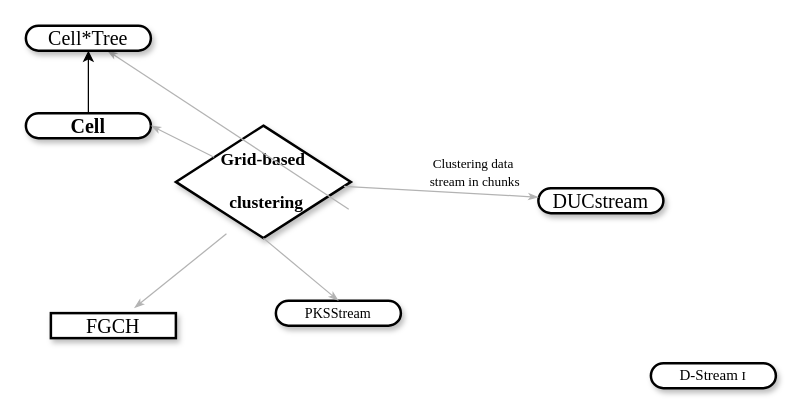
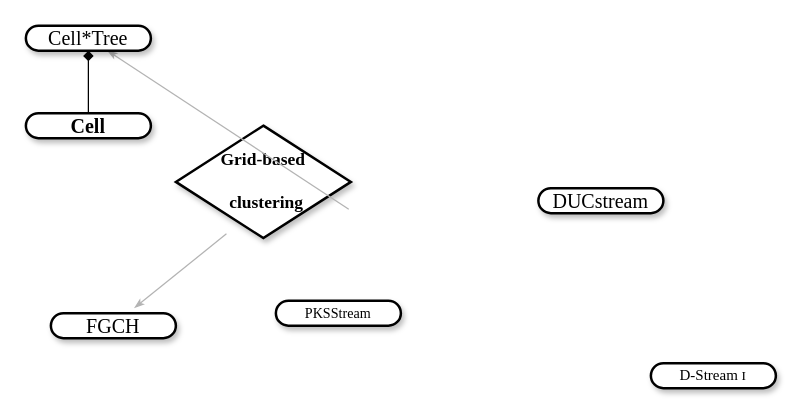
  <mxCell id="0" />
  <mxCell id="1" parent="0" />
  <mxCell id="2" value="&lt;p class=&quot;MsoNormal&quot; align=&quot;justify&quot; style=&quot;text-align: justify&quot;&gt;&lt;b&gt;&lt;span style=&quot;font-family: &amp;#34;calibri&amp;#34; ; font-weight: bold&quot;&gt;&lt;font style=&quot;font-size: 14px&quot;&gt;Grid-based&lt;/font&gt;&lt;/span&gt;&lt;/b&gt;&lt;/p&gt;&lt;p class=&quot;MsoNormal&quot; align=&quot;justify&quot; style=&quot;text-align: justify&quot;&gt;&lt;b&gt;&lt;span style=&quot;font-family: &amp;#34;calibri&amp;#34; ; font-weight: bold&quot;&gt;&lt;font style=&quot;font-size: 14px&quot;&gt;&amp;nbsp; clustering&lt;/font&gt;&lt;/span&gt;&lt;/b&gt;&lt;b&gt;&lt;span style=&quot;font-family: &amp;#34;calibri&amp;#34; ; font-weight: bold ; font-size: 14.0pt&quot;&gt;&lt;/span&gt;&lt;/b&gt;&lt;/p&gt;" style="rhombus;whiteSpace=wrap;html=1;shadow=1;comic=0;labelBackgroundColor=none;strokeWidth=2;fontFamily=Verdana;fontSize=12;align=center;" vertex="1" parent="1"><mxGeometry x="140" y="100" width="140" height="90" as="geometry" /></mxCell>
  <mxCell id="3" value="&lt;span&gt;D-Stream&amp;nbsp;&lt;/span&gt;&lt;span style=&quot;font-family: &amp;#34;cmr8&amp;#34; ; font-size: 10.627px&quot;&gt;I&lt;/span&gt;" style="whiteSpace=wrap;html=1;rounded=1;shadow=1;comic=0;labelBackgroundColor=none;strokeWidth=2;fontFamily=Verdana;fontSize=12;align=center;arcSize=50;" vertex="1" parent="1"><mxGeometry x="520" y="290" width="100" height="20" as="geometry" /></mxCell>
  <mxCell id="4" value="&lt;p class=&quot;MsoNormal&quot;&gt;&lt;span style=&quot;font-size: 12.0pt&quot;&gt;&lt;font face=&quot;Calibri&quot;&gt;DUCstream&lt;/font&gt;&lt;/span&gt;&lt;/p&gt;" style="whiteSpace=wrap;html=1;rounded=1;shadow=1;comic=0;labelBackgroundColor=none;strokeWidth=2;fontFamily=Verdana;fontSize=12;align=center;arcSize=50;" vertex="1" parent="1"><mxGeometry x="430" y="150" width="100" height="20" as="geometry" /></mxCell>
- <mxCell id="5" value="&lt;br&gt;&lt;br&gt;&lt;br&gt;&lt;div&gt;&lt;span style=&quot;font-size: 7.97pt ; font-family: &amp;#34;cmr8&amp;#34; ; color: rgb(0 , 0 , 0)&quot;&gt;Clustering data&amp;nbsp;&lt;/span&gt;&lt;/div&gt;&lt;div&gt;&lt;span style=&quot;font-size: 7.97pt ; font-family: &amp;#34;cmr8&amp;#34; ; color: rgb(0 , 0 , 0)&quot;&gt;stream in chunks&lt;/span&gt;&lt;/div&gt;&lt;br&gt;&lt;br&gt;" style="edgeStyle=none;rounded=1;html=1;labelBackgroundColor=none;startArrow=none;startFill=0;startSize=5;endArrow=classicThin;endFill=1;endSize=5;jettySize=auto;orthogonalLoop=1;strokeColor=#B3B3B3;strokeWidth=1;fontFamily=Verdana;fontSize=12" edge="1" parent="1" source="2" target="4"><mxGeometry x="0.316" y="24" relative="1" as="geometry"><mxPoint as="offset" /></mxGeometry></mxCell>
  <mxCell id="6" value="" style="edgeStyle=none;rounded=1;html=1;labelBackgroundColor=none;startArrow=none;startFill=0;startSize=5;endArrow=classicThin;endFill=1;endSize=5;jettySize=auto;orthogonalLoop=1;strokeColor=#B3B3B3;strokeWidth=1;fontFamily=Verdana;fontSize=12;exitX=0.988;exitY=0.744;exitDx=0;exitDy=0;exitPerimeter=0;" edge="1" parent="1" source="2" target="10"><mxGeometry relative="1" as="geometry" /></mxCell>
- <mxCell id="7" value="" style="edgeStyle=orthogonalEdgeStyle;rounded=0;orthogonalLoop=1;jettySize=auto;html=1;" edge="1" parent="1" source="8" target="10"><mxGeometry relative="1" as="geometry" /></mxCell>
+ <mxCell id="7" value="" style="edgeStyle=orthogonalEdgeStyle;rounded=0;orthogonalLoop=1;jettySize=auto;html=1;endArrow=diamond;" edge="1" parent="1" source="8" target="10"><mxGeometry relative="1" as="geometry" /></mxCell>
  <mxCell id="8" value="&lt;p class=&quot;MsoNormal&quot;&gt;&lt;b style=&quot;font-family: &amp;#34;helvetica&amp;#34; ; text-align: left&quot;&gt;&lt;span style=&quot;font-size: 12pt&quot;&gt;&lt;font face=&quot;Calibri&quot;&gt;Cell&lt;/font&gt;&lt;/span&gt;&lt;/b&gt;&lt;br&gt;&lt;/p&gt;" style="whiteSpace=wrap;html=1;rounded=1;shadow=1;comic=0;labelBackgroundColor=none;strokeWidth=2;fontFamily=Verdana;fontSize=12;align=center;arcSize=50;" vertex="1" parent="1"><mxGeometry x="20" y="90" width="100" height="20" as="geometry" /></mxCell>
- <mxCell id="9" value="" style="edgeStyle=none;rounded=1;html=1;labelBackgroundColor=none;startArrow=none;startFill=0;startSize=5;endArrow=classicThin;endFill=1;endSize=5;jettySize=auto;orthogonalLoop=1;strokeColor=#B3B3B3;strokeWidth=1;fontFamily=Verdana;fontSize=12;entryX=1;entryY=0.5;entryDx=0;entryDy=0;" edge="1" parent="1" source="2" target="8"><mxGeometry relative="1" as="geometry"><mxPoint x="231.407" y="91.616" as="sourcePoint" /><mxPoint x="204.348" y="30" as="targetPoint" /></mxGeometry></mxCell>
  <mxCell id="10" value="&lt;p class=&quot;MsoNormal&quot;&gt;&lt;span style=&quot;font-family: &amp;#34;calibri&amp;#34; ; font-size: 16px ; text-align: left&quot;&gt;Cell*Tree&lt;/span&gt;&lt;br&gt;&lt;/p&gt;" style="whiteSpace=wrap;html=1;rounded=1;shadow=1;comic=0;labelBackgroundColor=none;strokeWidth=2;fontFamily=Verdana;fontSize=12;align=center;arcSize=50;" vertex="1" parent="1"><mxGeometry x="20" y="20" width="100" height="20" as="geometry" /></mxCell>
- <mxCell id="11" value="&lt;p class=&quot;MsoNormal&quot;&gt;&lt;span style=&quot;font-family: &amp;#34;helvetica&amp;#34; ; text-align: left&quot;&gt;&lt;span style=&quot;font-size: 12pt&quot;&gt;&lt;font face=&quot;Calibri&quot;&gt;FGCH&lt;/font&gt;&lt;/span&gt;&lt;/span&gt;&lt;br&gt;&lt;/p&gt;" style="whiteSpace=wrap;html=1;shadow=1;comic=0;labelBackgroundColor=none;strokeWidth=2;fontFamily=Verdana;fontSize=12;align=center;arcSize=50;rounded=0;" vertex="1" parent="1"><mxGeometry x="40" y="250" width="100" height="20" as="geometry" /></mxCell>
+ <mxCell id="11" value="&lt;p class=&quot;MsoNormal&quot;&gt;&lt;span style=&quot;font-family: &amp;#34;helvetica&amp;#34; ; text-align: left&quot;&gt;&lt;span style=&quot;font-size: 12pt&quot;&gt;&lt;font face=&quot;Calibri&quot;&gt;FGCH&lt;/font&gt;&lt;/span&gt;&lt;/span&gt;&lt;br&gt;&lt;/p&gt;" style="whiteSpace=wrap;html=1;rounded=1;shadow=1;comic=0;labelBackgroundColor=none;strokeWidth=2;fontFamily=Verdana;fontSize=12;align=center;arcSize=50;" vertex="1" parent="1"><mxGeometry x="40" y="250" width="100" height="20" as="geometry" /></mxCell>
  <mxCell id="12" value="" style="edgeStyle=none;rounded=1;html=1;labelBackgroundColor=none;startArrow=none;startFill=0;startSize=5;endArrow=classicThin;endFill=1;endSize=5;jettySize=auto;orthogonalLoop=1;strokeColor=#B3B3B3;strokeWidth=1;fontFamily=Verdana;fontSize=12;entryX=0.668;entryY=-0.21;entryDx=0;entryDy=0;exitX=0.289;exitY=0.962;exitDx=0;exitDy=0;exitPerimeter=0;entryPerimeter=0;" edge="1" parent="1" source="2" target="11"><mxGeometry relative="1" as="geometry"><mxPoint x="164.745" y="127.373" as="sourcePoint" /><mxPoint x="130" y="110" as="targetPoint" /></mxGeometry></mxCell>
  <mxCell id="13" value="&lt;p class=&quot;MsoNormal&quot;&gt;&lt;span style=&quot;font-family: &amp;#34;advpcourier&amp;#34; ; font-size: 11.291px ; text-align: left&quot;&gt;PKSStream&lt;/span&gt;&lt;br&gt;&lt;/p&gt;" style="whiteSpace=wrap;html=1;rounded=1;shadow=1;comic=0;labelBackgroundColor=none;strokeWidth=2;fontFamily=Verdana;fontSize=12;align=center;arcSize=50;" vertex="1" parent="1"><mxGeometry x="220" y="240" width="100" height="20" as="geometry" /></mxCell>
- <mxCell id="14" value="" style="edgeStyle=none;rounded=1;html=1;labelBackgroundColor=none;startArrow=none;startFill=0;startSize=5;endArrow=classicThin;endFill=1;endSize=5;jettySize=auto;orthogonalLoop=1;strokeColor=#B3B3B3;strokeWidth=1;fontFamily=Verdana;fontSize=12;entryX=0.5;entryY=0;entryDx=0;entryDy=0;exitX=0.5;exitY=1;exitDx=0;exitDy=0;" edge="1" parent="1" source="2" target="13"><mxGeometry relative="1" as="geometry"><mxPoint x="190.46" y="196.58" as="sourcePoint" /><mxPoint x="116.8" y="255.8" as="targetPoint" /></mxGeometry></mxCell>
